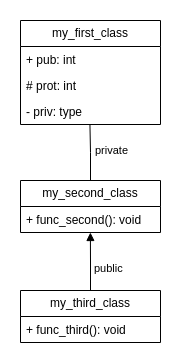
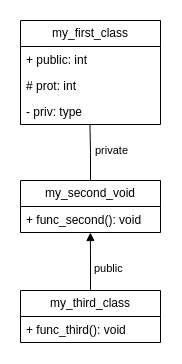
  <mxCell id="0" />
  <mxCell id="1" parent="0" />
  <mxCell id="2" style="edgeStyle=orthogonalEdgeStyle;rounded=0;orthogonalLoop=1;jettySize=auto;html=1;exitX=0.5;exitY=0;exitDx=0;exitDy=0;entryX=0.496;entryY=1;entryDx=0;entryDy=0;entryPerimeter=0;endArrow=none;endFill=1;" edge="1" parent="1" source="8" target="7"><mxGeometry relative="1" as="geometry"><mxPoint x="89.81" y="194" as="sourcePoint" /><mxPoint x="89.65" y="124" as="targetPoint" /></mxGeometry></mxCell>
  <mxCell id="3" value="private" style="edgeLabel;html=1;align=left;verticalAlign=middle;resizable=0;points=[];" vertex="1" connectable="0" parent="2"><mxGeometry x="0.082" y="-4" relative="1" as="geometry"><mxPoint as="offset" /></mxGeometry></mxCell>
  <mxCell id="4" value="my_first_class" style="swimlane;fontStyle=0;childLayout=stackLayout;horizontal=1;startSize=26;fillColor=none;horizontalStack=0;resizeParent=1;resizeParentMax=0;resizeLast=0;collapsible=1;marginBottom=0;whiteSpace=wrap;html=1;" vertex="1" parent="1"><mxGeometry x="20" y="20" width="140" height="104" as="geometry" /></mxCell>
- <mxCell id="5" value="+ pub: int" style="text;strokeColor=none;fillColor=none;align=left;verticalAlign=top;spacingLeft=4;spacingRight=4;overflow=hidden;rotatable=0;points=[[0,0.5],[1,0.5]];portConstraint=eastwest;whiteSpace=wrap;html=1;" vertex="1" parent="4"><mxGeometry y="26" width="140" height="26" as="geometry" /></mxCell>
+ <mxCell id="5" value="+ public: int" style="text;strokeColor=none;fillColor=none;align=left;verticalAlign=top;spacingLeft=4;spacingRight=4;overflow=hidden;rotatable=0;points=[[0,0.5],[1,0.5]];portConstraint=eastwest;whiteSpace=wrap;html=1;" vertex="1" parent="4"><mxGeometry y="26" width="140" height="26" as="geometry" /></mxCell>
  <mxCell id="6" value="# prot: int" style="text;strokeColor=none;fillColor=none;align=left;verticalAlign=top;spacingLeft=4;spacingRight=4;overflow=hidden;rotatable=0;points=[[0,0.5],[1,0.5]];portConstraint=eastwest;whiteSpace=wrap;html=1;" vertex="1" parent="4"><mxGeometry y="52" width="140" height="26" as="geometry" /></mxCell>
  <mxCell id="7" value="- priv: type" style="text;strokeColor=none;fillColor=none;align=left;verticalAlign=top;spacingLeft=4;spacingRight=4;overflow=hidden;rotatable=0;points=[[0,0.5],[1,0.5]];portConstraint=eastwest;whiteSpace=wrap;html=1;" vertex="1" parent="4"><mxGeometry y="78" width="140" height="26" as="geometry" /></mxCell>
- <mxCell id="8" value="my_second_class" style="swimlane;fontStyle=0;childLayout=stackLayout;horizontal=1;startSize=26;fillColor=none;horizontalStack=0;resizeParent=1;resizeParentMax=0;resizeLast=0;collapsible=1;marginBottom=0;whiteSpace=wrap;html=1;" vertex="1" parent="1"><mxGeometry x="20" y="180" width="140" height="52" as="geometry" /></mxCell>
+ <mxCell id="8" value="my_second_void" style="swimlane;fontStyle=0;childLayout=stackLayout;horizontal=1;startSize=26;fillColor=none;horizontalStack=0;resizeParent=1;resizeParentMax=0;resizeLast=0;collapsible=1;marginBottom=0;whiteSpace=wrap;html=1;" vertex="1" parent="1"><mxGeometry x="20" y="180" width="140" height="52" as="geometry" /></mxCell>
  <mxCell id="9" value="+ func_second(): void" style="text;strokeColor=none;fillColor=none;align=left;verticalAlign=top;spacingLeft=4;spacingRight=4;overflow=hidden;rotatable=0;points=[[0,0.5],[1,0.5]];portConstraint=eastwest;whiteSpace=wrap;html=1;" vertex="1" parent="8"><mxGeometry y="26" width="140" height="26" as="geometry" /></mxCell>
  <mxCell id="10" value="my_third_class" style="swimlane;fontStyle=0;childLayout=stackLayout;horizontal=1;startSize=26;fillColor=none;horizontalStack=0;resizeParent=1;resizeParentMax=0;resizeLast=0;collapsible=1;marginBottom=0;whiteSpace=wrap;html=1;" vertex="1" parent="1"><mxGeometry x="20" y="290" width="140" height="52" as="geometry" /></mxCell>
  <mxCell id="11" value="+ func_third(): void" style="text;strokeColor=none;fillColor=none;align=left;verticalAlign=top;spacingLeft=4;spacingRight=4;overflow=hidden;rotatable=0;points=[[0,0.5],[1,0.5]];portConstraint=eastwest;whiteSpace=wrap;html=1;" vertex="1" parent="10"><mxGeometry y="26" width="140" height="26" as="geometry" /></mxCell>
  <mxCell id="12" style="edgeStyle=orthogonalEdgeStyle;rounded=0;orthogonalLoop=1;jettySize=auto;html=1;endArrow=block;endFill=1;exitX=0.5;exitY=0;exitDx=0;exitDy=0;" edge="1" parent="1" source="10"><mxGeometry relative="1" as="geometry"><mxPoint x="90" y="280" as="sourcePoint" /><mxPoint x="89.88" y="232" as="targetPoint" /></mxGeometry></mxCell>
  <mxCell id="13" value="public" style="edgeLabel;html=1;align=left;verticalAlign=middle;resizable=0;points=[];" vertex="1" connectable="0" parent="12"><mxGeometry x="-0.212" y="-2" relative="1" as="geometry"><mxPoint as="offset" /></mxGeometry></mxCell>
